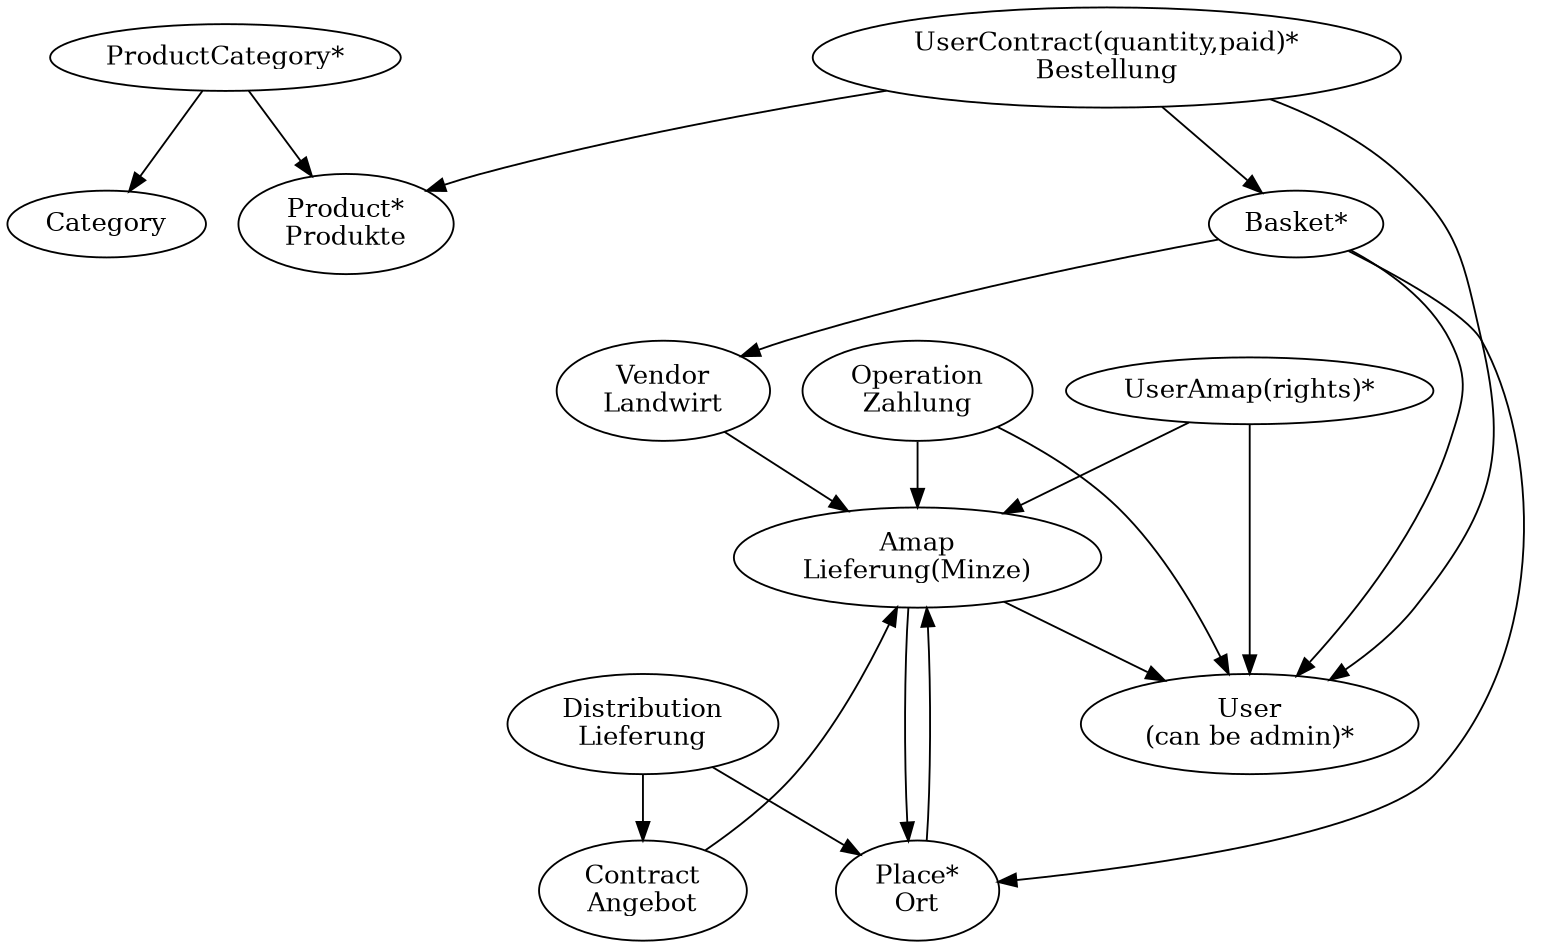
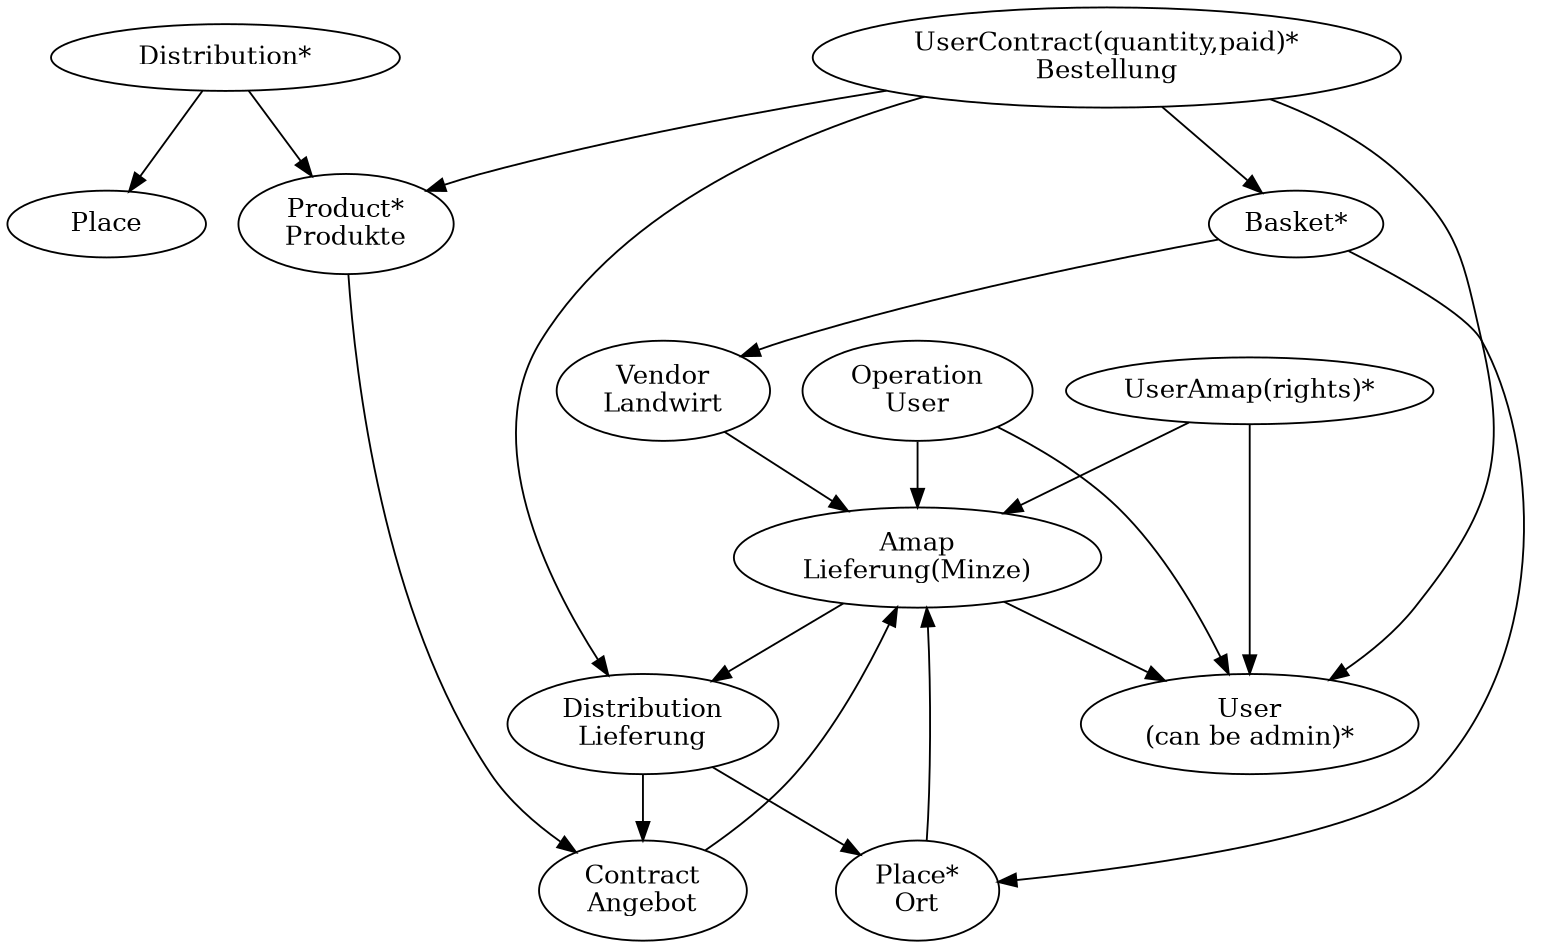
  digraph {
    n1 [label="User\n(can be admin)*"]
    n2 [label="UserAmap(rights)*"]
    n3 [label="Amap\nLieferung(Minze)"]
    n4 [label="Place*\nOrt"]
    n5 [label="Contract\nAngebot"]
    n6 [label="Vendor\nLandwirt"]
    n7 [label="Distribution\nLieferung"]
-   n8 [label="ProductCategory*"]
+   n8 [label="Distribution*"]
    n9 [label="Product*\nProdukte"]
-   Category
+   Category [label=Place]
    n11 [label="UserContract(quantity,paid)*\nBestellung"]
    n12 [label="Basket*"]
-   n13 [label="Operation\nZahlung"]
+   n13 [label="Operation\nUser"]
    n2 -> n1
    n2 -> n3
    n3 -> n1
-   n3 -> n4
+   n3 -> n7
    n4 -> n3
    n5 -> n3
    n6 -> n3
    n7 -> n4
    n7 -> n5
    n8 -> n9
    n8 -> Category
+   n9 -> n5
    n11 -> n1
+   n11 -> n7
    n11 -> n9
    n11 -> n12
-   n12 -> n1
    n12 -> n4
    n12 -> n6
    n13 -> n1
    n13 -> n3
  }
